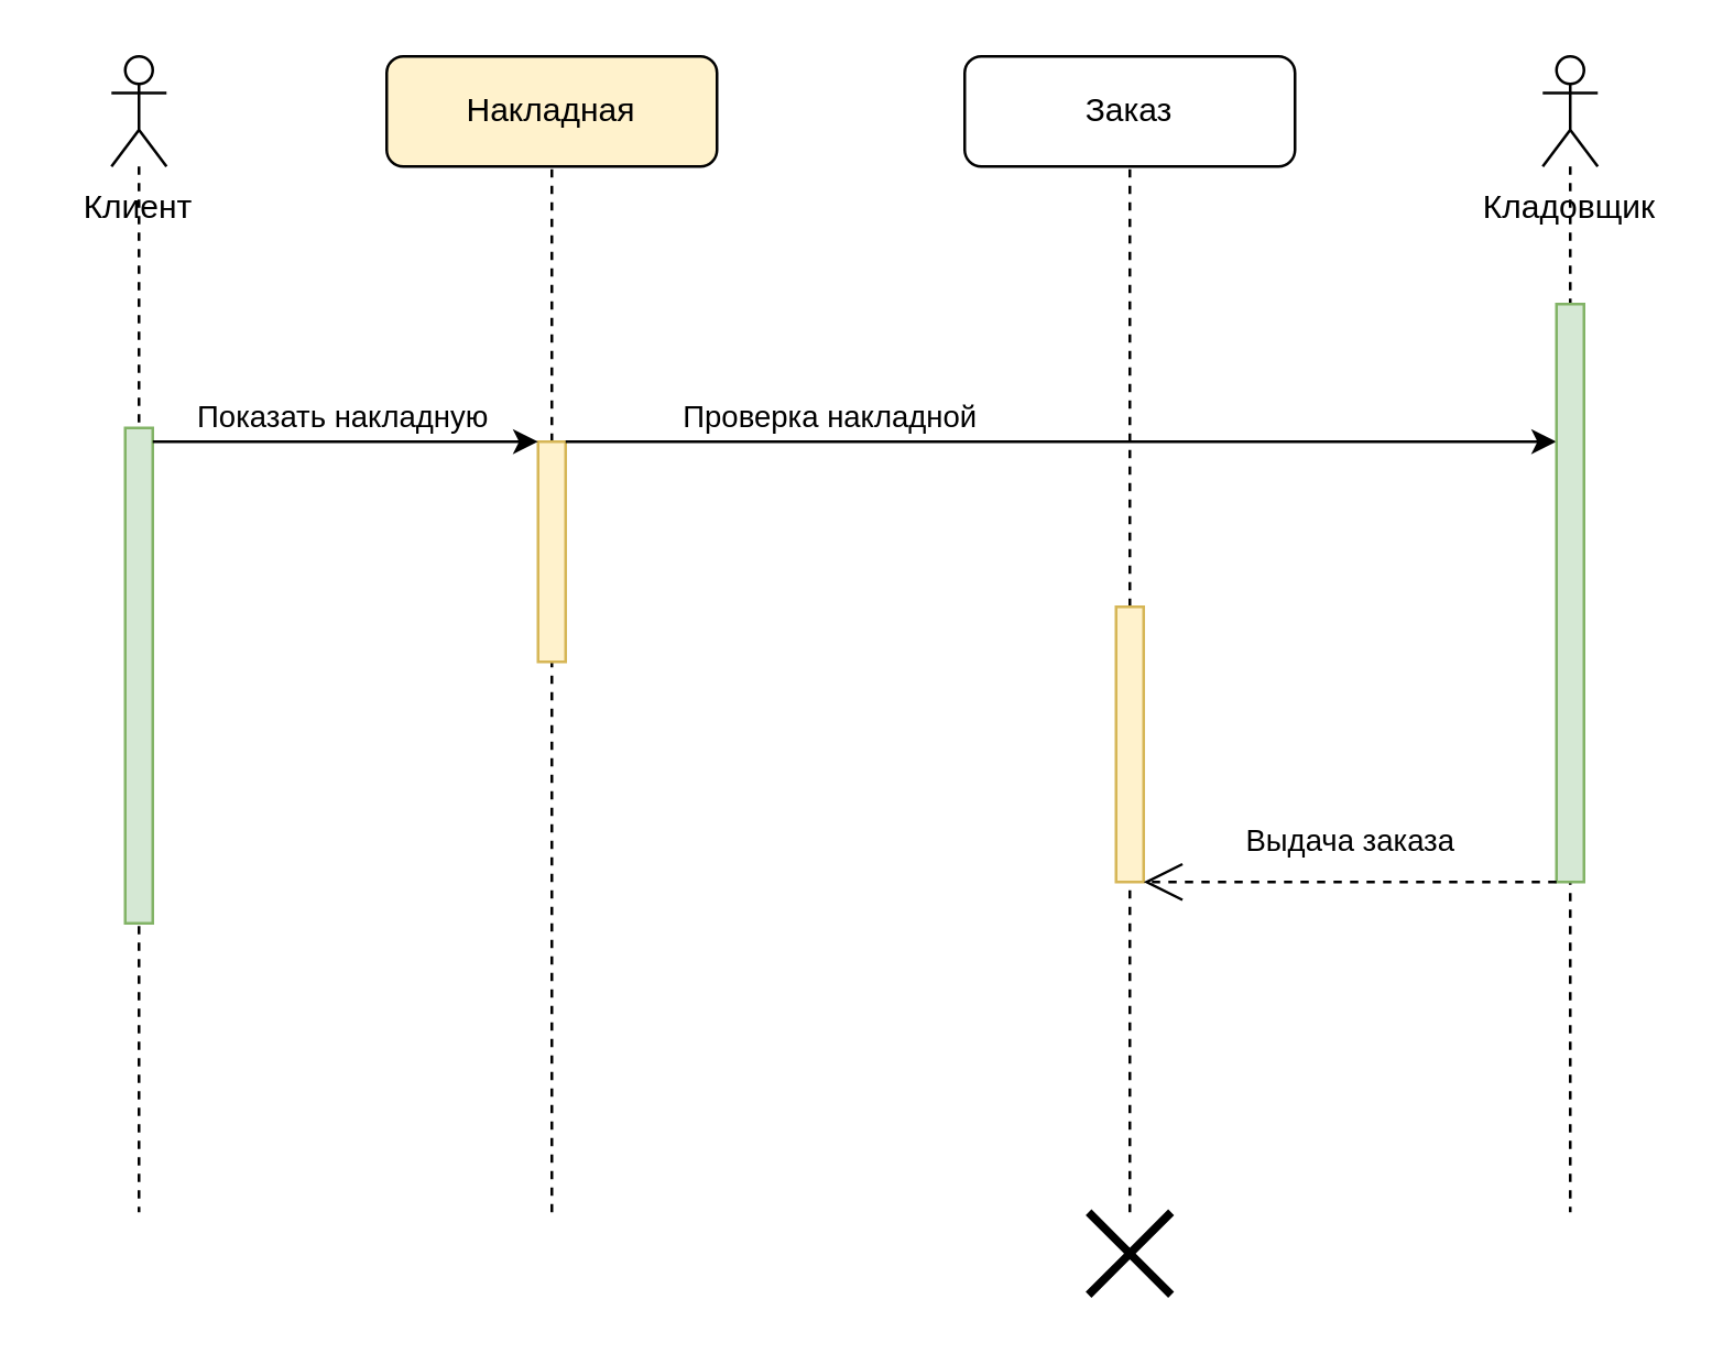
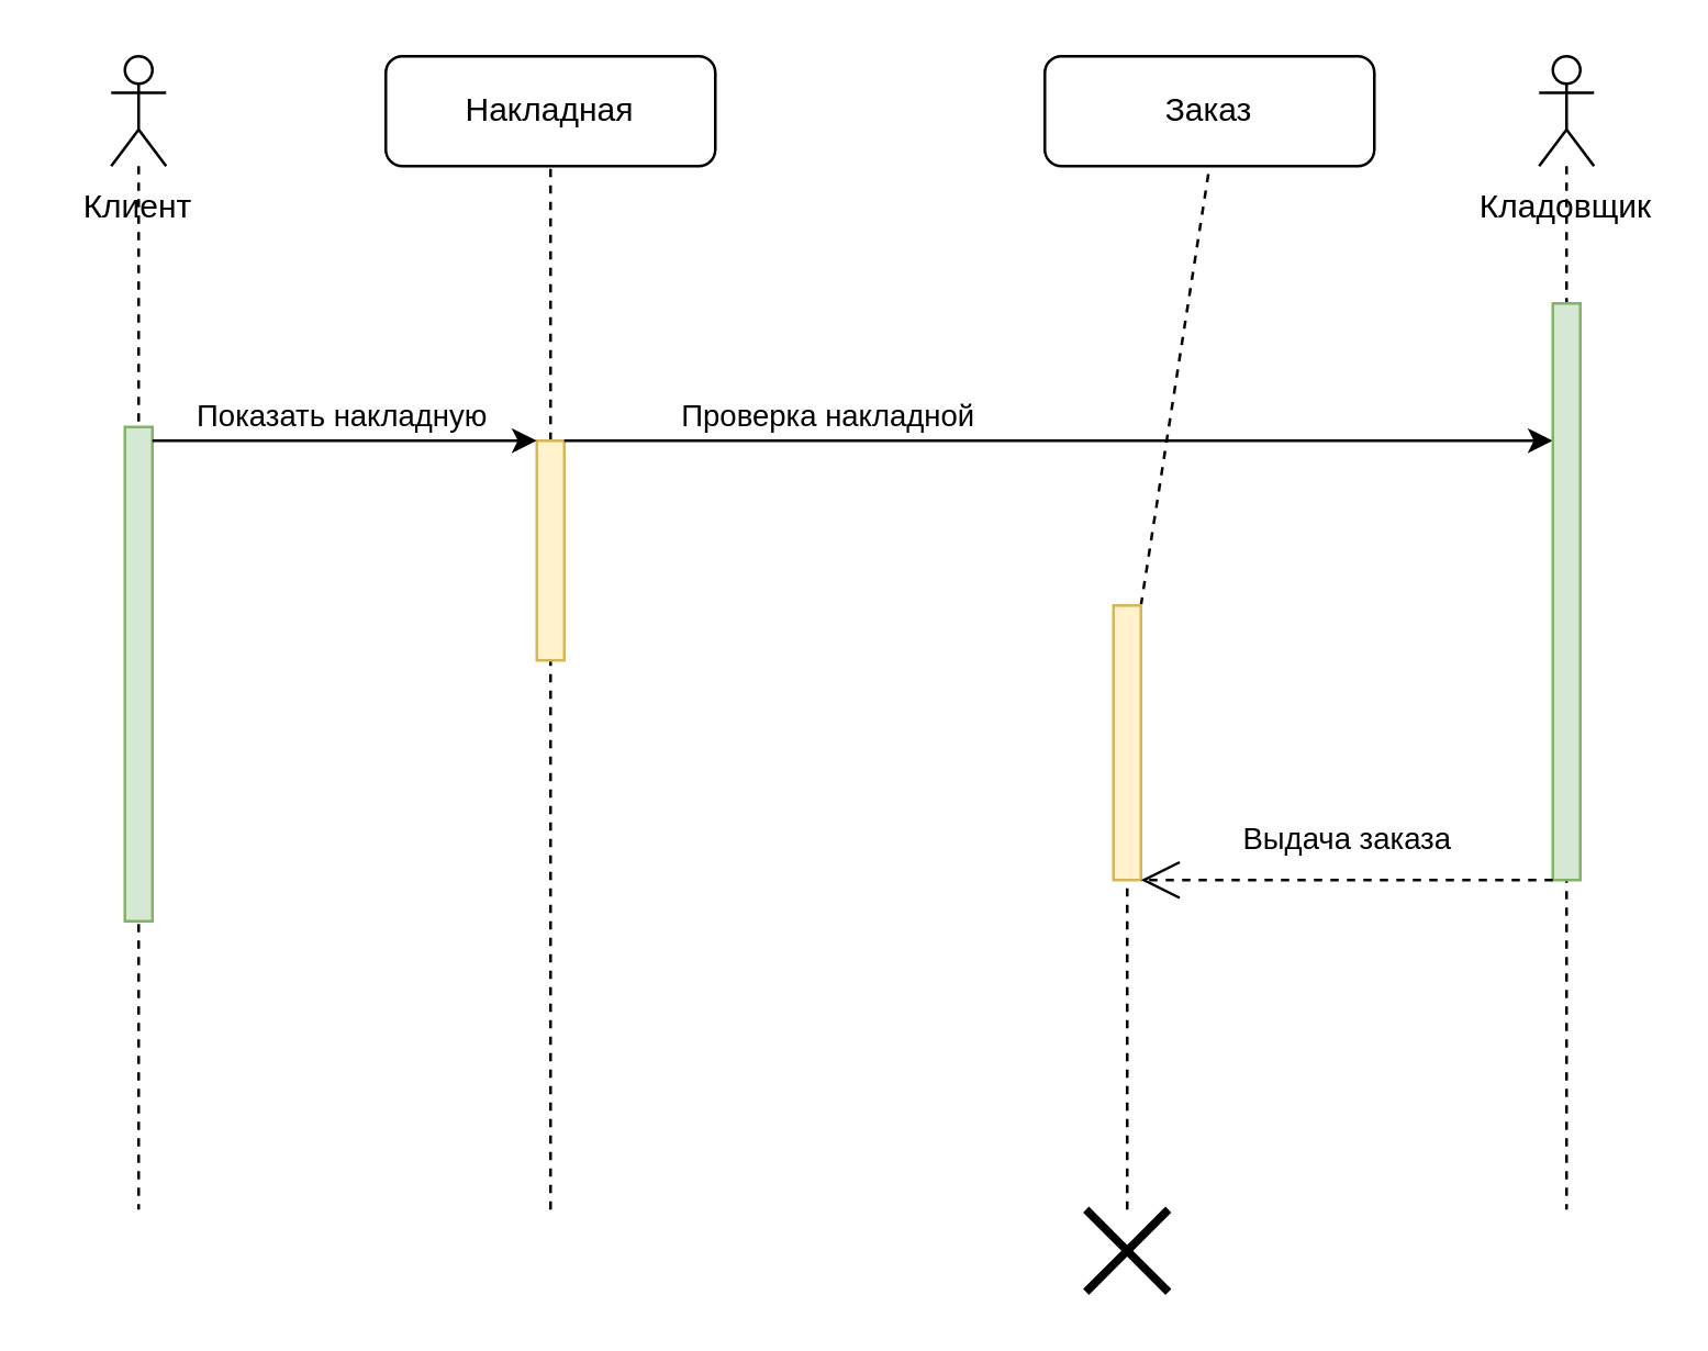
  <mxCell id="0" />
  <mxCell id="1" parent="0" />
  <mxCell id="2" value="Кладовщик" style="text;html=1;strokeColor=none;fillColor=none;align=center;verticalAlign=middle;whiteSpace=wrap;rounded=0;" vertex="1" parent="1"><mxGeometry x="540" y="60" width="60" height="30" as="geometry" /></mxCell>
  <mxCell id="3" value="" style="shape=umlLifeline;perimeter=lifelinePerimeter;whiteSpace=wrap;html=1;container=1;dropTarget=0;collapsible=0;recursiveResize=0;outlineConnect=0;portConstraint=eastwest;newEdgeStyle={&quot;curved&quot;:0,&quot;rounded&quot;:0};participant=umlActor;" vertex="1" parent="1"><mxGeometry x="40" y="20" width="20" height="420" as="geometry" /></mxCell>
  <mxCell id="4" value="" style="html=1;points=[[0,0,0,0,5],[0,1,0,0,-5],[1,0,0,0,5],[1,1,0,0,-5]];perimeter=orthogonalPerimeter;outlineConnect=0;targetShapes=umlLifeline;portConstraint=eastwest;newEdgeStyle={&quot;curved&quot;:0,&quot;rounded&quot;:0};fillColor=#d5e8d4;strokeColor=#82b366;" vertex="1" parent="3"><mxGeometry x="5" y="135" width="10" height="180" as="geometry" /></mxCell>
  <mxCell id="5" value="Клиент" style="text;html=1;strokeColor=none;fillColor=none;align=center;verticalAlign=middle;whiteSpace=wrap;rounded=0;" vertex="1" parent="1"><mxGeometry x="20" y="60" width="60" height="30" as="geometry" /></mxCell>
- <mxCell id="6" value="Накладная" style="rounded=1;whiteSpace=wrap;html=1;fillColor=#fff2cc;" vertex="1" parent="1"><mxGeometry x="140" y="20" width="120" height="40" as="geometry" /></mxCell>
+ <mxCell id="6" value="Накладная" style="rounded=1;whiteSpace=wrap;html=1;" vertex="1" parent="1"><mxGeometry x="140" y="20" width="120" height="40" as="geometry" /></mxCell>
  <mxCell id="7" value="" style="endArrow=none;dashed=1;html=1;rounded=0;entryX=0.5;entryY=1;entryDx=0;entryDy=0;" edge="1" parent="1" source="10" target="6"><mxGeometry width="50" height="50" relative="1" as="geometry"><mxPoint x="200" y="440" as="sourcePoint" /><mxPoint x="230" y="340" as="targetPoint" /></mxGeometry></mxCell>
  <mxCell id="8" value="" style="shape=umlDestroy;whiteSpace=wrap;html=1;strokeWidth=3;targetShapes=umlLifeline;" vertex="1" parent="1"><mxGeometry x="395" y="440" width="30" height="30" as="geometry" /></mxCell>
  <mxCell id="9" value="" style="endArrow=none;dashed=1;html=1;rounded=0;entryX=0.5;entryY=1;entryDx=0;entryDy=0;" edge="1" parent="1" target="10"><mxGeometry width="50" height="50" relative="1" as="geometry"><mxPoint x="200" y="440" as="sourcePoint" /><mxPoint x="200" y="60" as="targetPoint" /></mxGeometry></mxCell>
  <mxCell id="10" value="" style="html=1;points=[[0,0,0,0,5],[0,1,0,0,-5],[1,0,0,0,5],[1,1,0,0,-5]];perimeter=orthogonalPerimeter;outlineConnect=0;targetShapes=umlLifeline;portConstraint=eastwest;newEdgeStyle={&quot;curved&quot;:0,&quot;rounded&quot;:0};fillColor=#fff2cc;strokeColor=#d6b656;" vertex="1" parent="1"><mxGeometry x="195" y="160" width="10" height="80" as="geometry" /></mxCell>
  <mxCell id="11" value="" style="endArrow=classic;html=1;rounded=0;" edge="1" parent="1" source="4" target="10"><mxGeometry width="50" height="50" relative="1" as="geometry"><mxPoint x="160" y="390" as="sourcePoint" /><mxPoint x="210" y="340" as="targetPoint" /><Array as="points"><mxPoint x="120" y="160" /></Array></mxGeometry></mxCell>
  <mxCell id="12" value="Показать накладную" style="edgeLabel;html=1;align=center;verticalAlign=middle;resizable=0;points=[];" connectable="0" vertex="1" parent="11"><mxGeometry x="0.3" relative="1" as="geometry"><mxPoint x="-23" y="-10" as="offset" /></mxGeometry></mxCell>
  <mxCell id="13" value="" style="endArrow=classic;html=1;rounded=0;" edge="1" parent="1" source="10" target="16"><mxGeometry width="50" height="50" relative="1" as="geometry"><mxPoint x="160" y="390" as="sourcePoint" /><mxPoint x="329" y="160" as="targetPoint" /><Array as="points"><mxPoint x="270" y="160" /></Array></mxGeometry></mxCell>
  <mxCell id="14" value="Проверка накладной" style="edgeLabel;html=1;align=center;verticalAlign=middle;resizable=0;points=[];" connectable="0" vertex="1" parent="13"><mxGeometry x="0.435" relative="1" as="geometry"><mxPoint x="-163" y="-10" as="offset" /></mxGeometry></mxCell>
  <mxCell id="15" value="" style="shape=umlLifeline;perimeter=lifelinePerimeter;whiteSpace=wrap;html=1;container=1;dropTarget=0;collapsible=0;recursiveResize=0;outlineConnect=0;portConstraint=eastwest;newEdgeStyle={&quot;curved&quot;:0,&quot;rounded&quot;:0};participant=umlActor;" vertex="1" parent="1"><mxGeometry x="560" y="20" width="20" height="420" as="geometry" /></mxCell>
  <mxCell id="16" value="" style="html=1;points=[[0,0,0,0,5],[0,1,0,0,-5],[1,0,0,0,5],[1,1,0,0,-5]];perimeter=orthogonalPerimeter;outlineConnect=0;targetShapes=umlLifeline;portConstraint=eastwest;newEdgeStyle={&quot;curved&quot;:0,&quot;rounded&quot;:0};fillColor=#d5e8d4;strokeColor=#82b366;" vertex="1" parent="15"><mxGeometry x="5" y="90" width="10" height="210" as="geometry" /></mxCell>
- <mxCell id="17" value="Заказ" style="rounded=1;whiteSpace=wrap;html=1;" vertex="1" parent="1"><mxGeometry x="350" y="20" width="120" height="40" as="geometry" /></mxCell>
+ <mxCell id="17" value="Заказ" style="rounded=1;whiteSpace=wrap;html=1;" vertex="1" parent="1"><mxGeometry x="380" y="20" width="120" height="40" as="geometry" /></mxCell>
  <mxCell id="18" value="" style="endArrow=none;dashed=1;html=1;rounded=0;entryX=0.5;entryY=1;entryDx=0;entryDy=0;" edge="1" parent="1" source="20" target="17"><mxGeometry width="50" height="50" relative="1" as="geometry"><mxPoint x="410" y="440" as="sourcePoint" /><mxPoint x="310" y="340" as="targetPoint" /></mxGeometry></mxCell>
  <mxCell id="19" value="" style="endArrow=none;dashed=1;html=1;rounded=0;entryX=0.5;entryY=1;entryDx=0;entryDy=0;" edge="1" parent="1" source="8" target="20"><mxGeometry width="50" height="50" relative="1" as="geometry"><mxPoint x="410" y="440" as="sourcePoint" /><mxPoint x="410" y="60" as="targetPoint" /></mxGeometry></mxCell>
  <mxCell id="20" value="" style="html=1;points=[[0,0,0,0,5],[0,1,0,0,-5],[1,0,0,0,5],[1,1,0,0,-5]];perimeter=orthogonalPerimeter;outlineConnect=0;targetShapes=umlLifeline;portConstraint=eastwest;newEdgeStyle={&quot;curved&quot;:0,&quot;rounded&quot;:0};fillColor=#fff2cc;strokeColor=#d6b656;" vertex="1" parent="1"><mxGeometry x="405" y="220" width="10" height="100" as="geometry" /></mxCell>
  <mxCell id="21" value="Выдача заказа" style="endArrow=open;endSize=12;dashed=1;html=1;rounded=0;" edge="1" parent="1" source="16" target="20"><mxGeometry y="-15" width="160" relative="1" as="geometry"><mxPoint x="200" y="370" as="sourcePoint" /><mxPoint x="360" y="370" as="targetPoint" /><mxPoint as="offset" /><Array as="points"><mxPoint x="490" y="320" /></Array></mxGeometry></mxCell>
